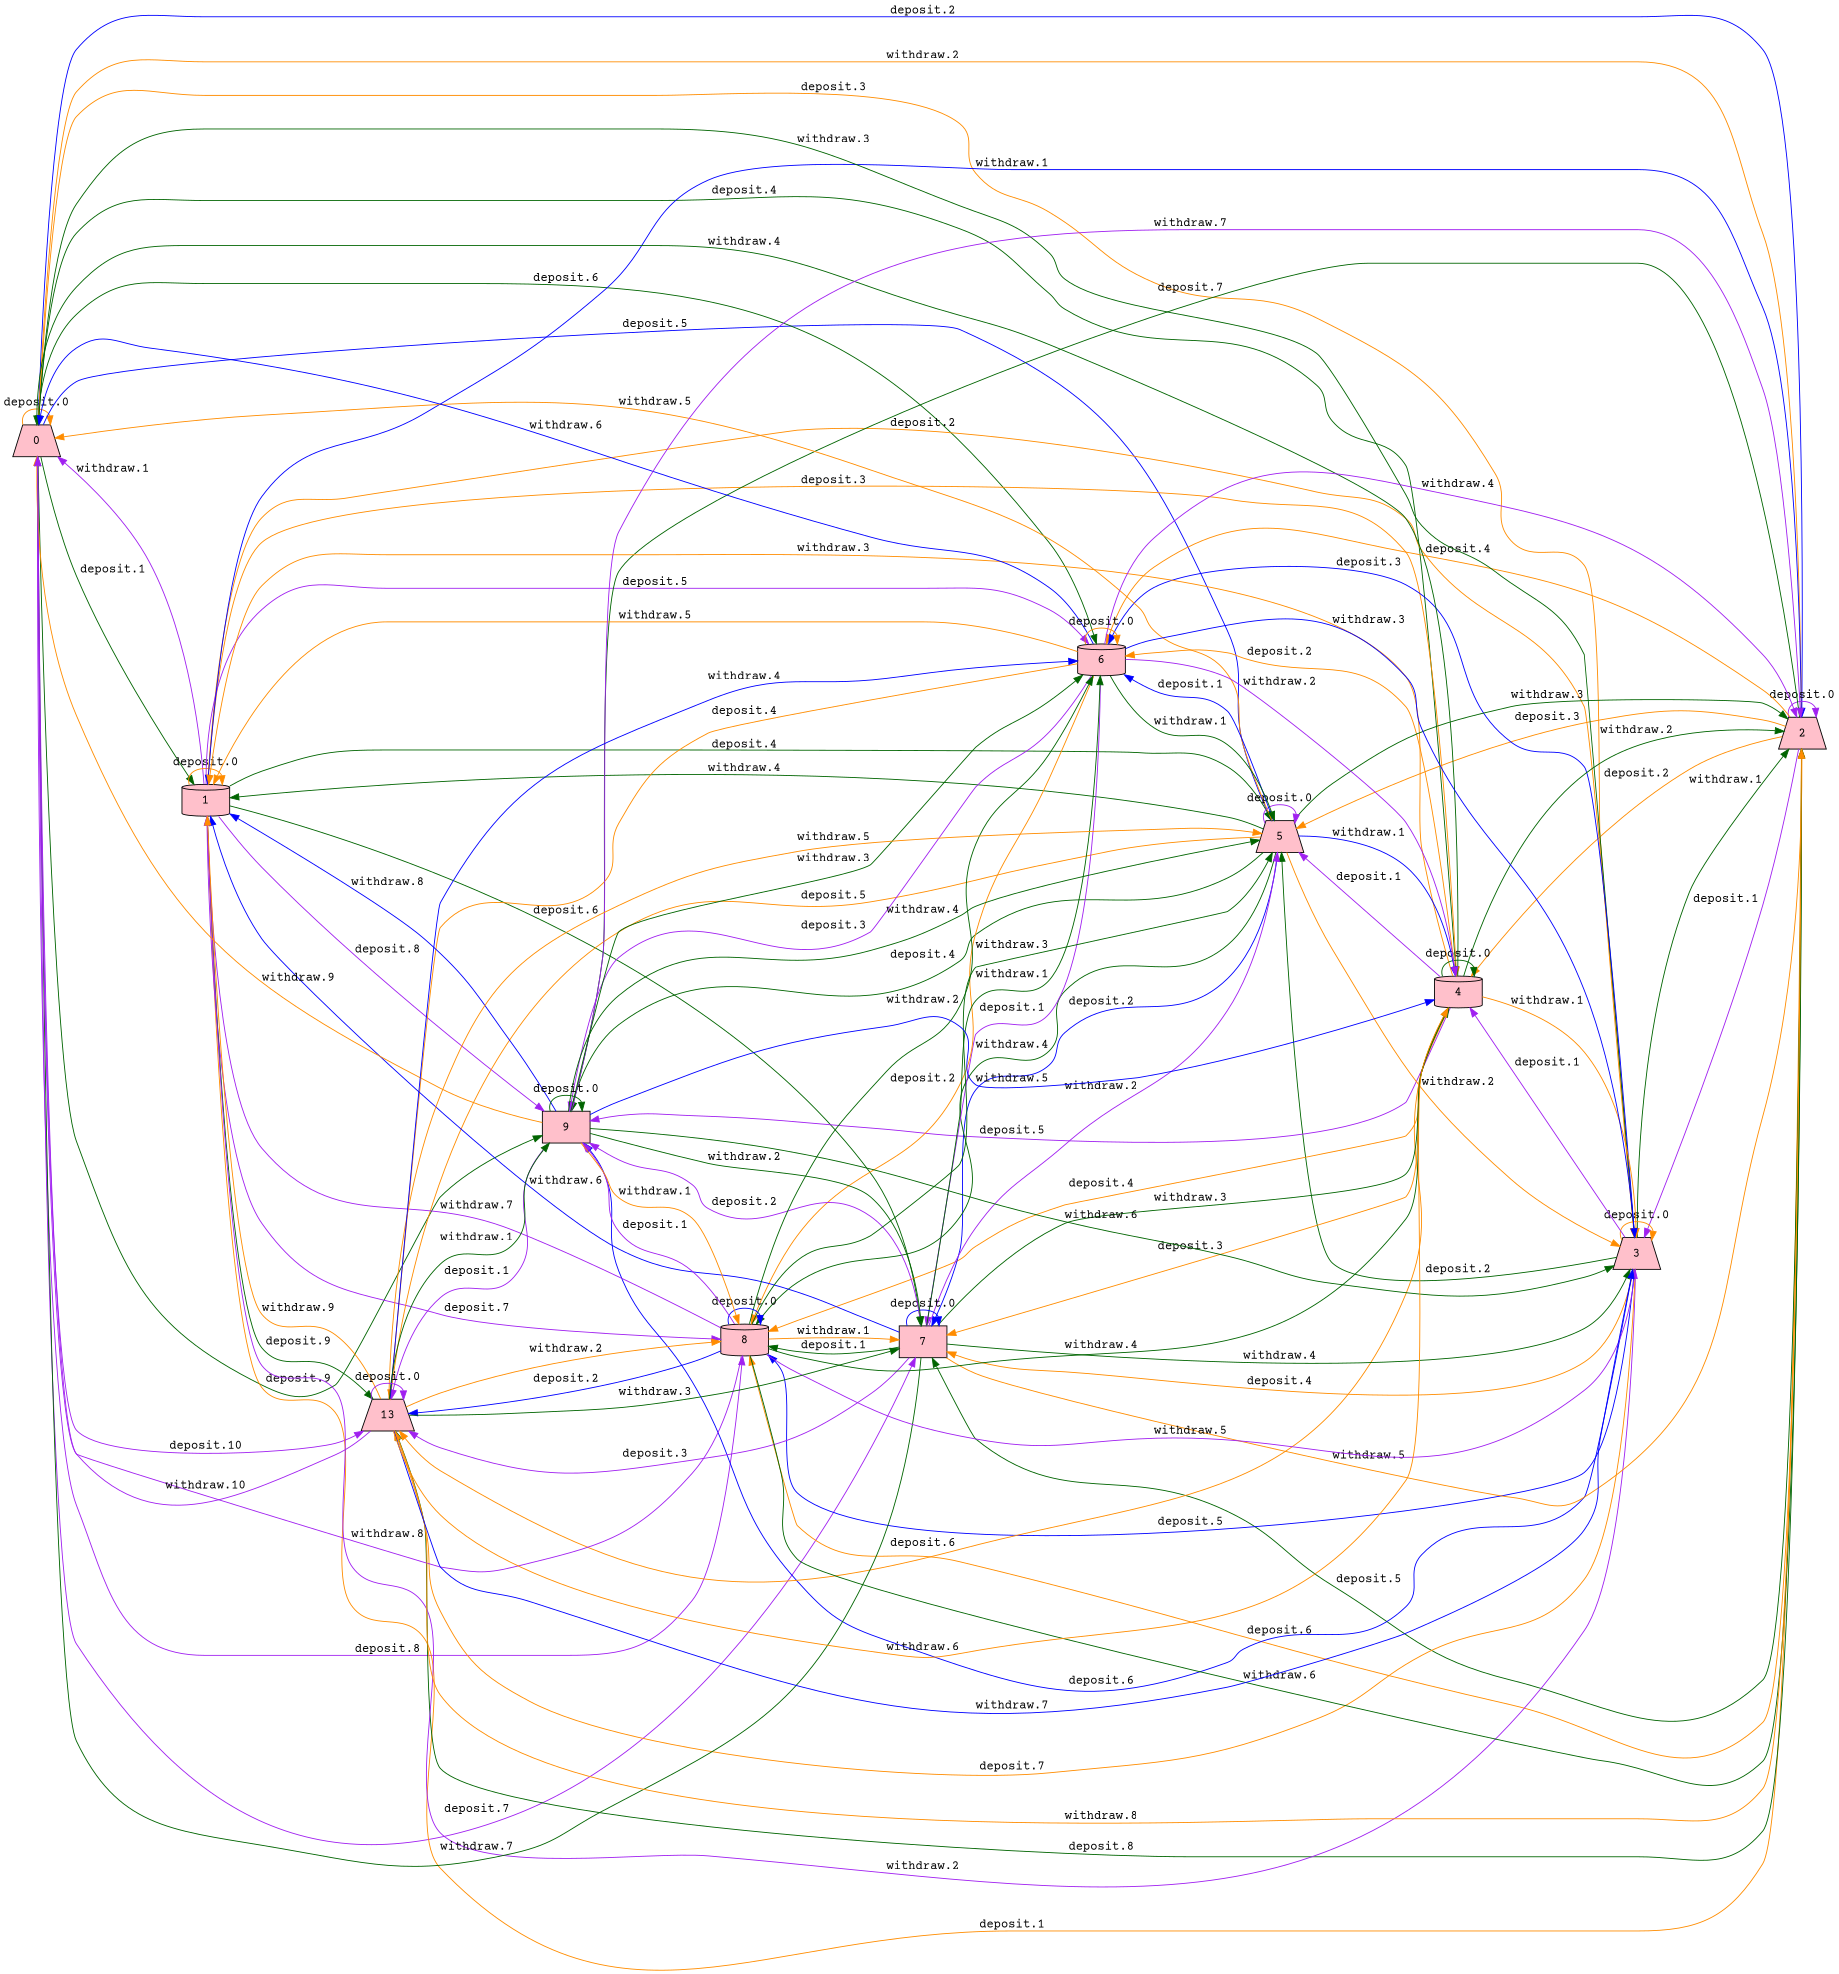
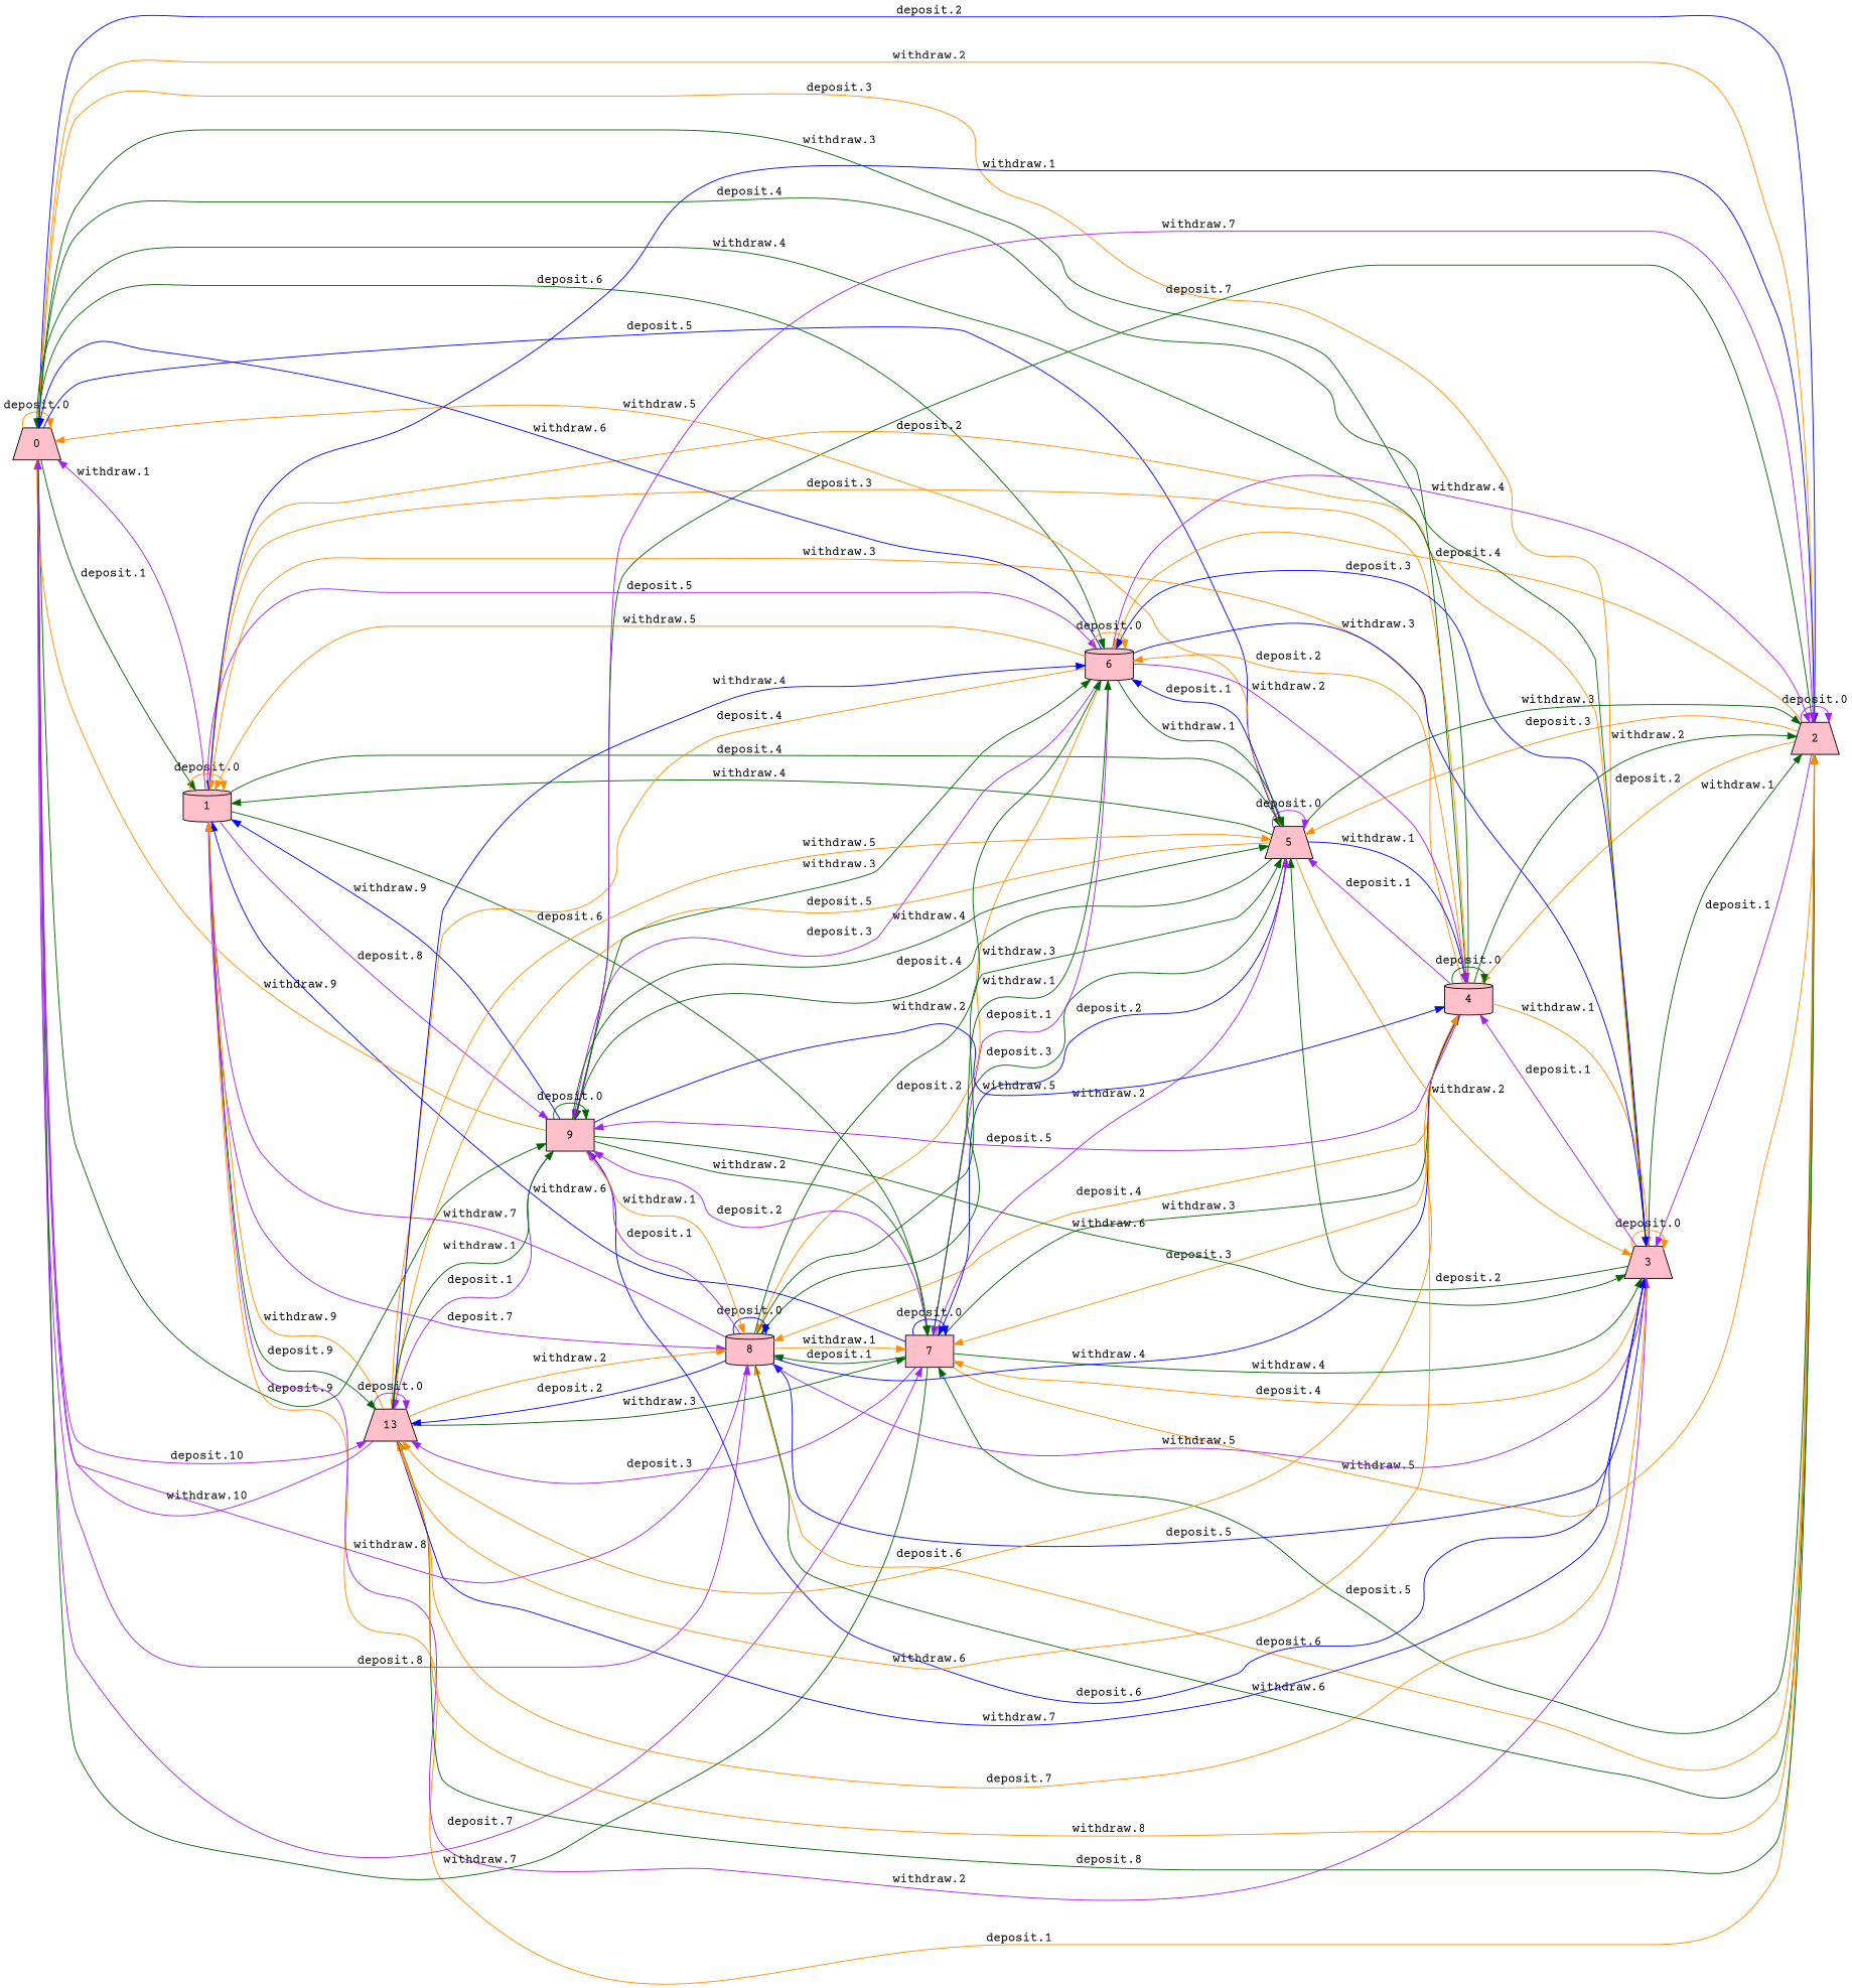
  digraph {
    fontname="Courier Prime"
    rankdir=LR
    node [fillcolor=pink fontname="Courier Prime" shape=trapezium style=filled]
    edge [color=darkgreen fontname="Courier Prime"]
    0
    1 [shape=cylinder]
    2
    3
    4 [shape=cylinder]
    5
    6 [shape=cylinder]
    7 [shape=box]
    8 [shape=cylinder]
    9 [shape=box]
    n11 [label=13]
    0 -> 0 [color=darkorange label="deposit.0"]
    0 -> 1 [label="deposit.1"]
    0 -> 2 [color=blue label="deposit.2"]
    0 -> 3 [color=darkorange label="deposit.3"]
    0 -> 4 [label="deposit.4"]
    0 -> 5 [color=blue label="deposit.5"]
    0 -> 6 [label="deposit.6"]
    0 -> 7 [color=purple label="deposit.7"]
    0 -> 8 [color=purple label="deposit.8"]
    0 -> 9 [label="deposit.9"]
    0 -> n11 [color=purple label="deposit.10"]
    1 -> 0 [color=purple label="withdraw.1"]
    1 -> 1 [color=darkorange label="deposit.0"]
    1 -> 2 [color=darkorange label="deposit.1"]
    1 -> 3 [color=darkorange label="deposit.2"]
    1 -> 4 [color=darkorange label="deposit.3"]
    1 -> 5 [label="deposit.4"]
    1 -> 6 [color=purple label="deposit.5"]
    1 -> 7 [label="deposit.6"]
    1 -> 8 [color=purple label="deposit.7"]
    1 -> 9 [color=purple label="deposit.8"]
    1 -> n11 [label="deposit.9"]
    2 -> 0 [color=darkorange label="withdraw.2"]
    2 -> 1 [color=blue label="withdraw.1"]
    2 -> 2 [color=purple label="deposit.0"]
    2 -> 3 [color=purple label="deposit.1"]
    2 -> 4 [color=darkorange label="deposit.2"]
    2 -> 5 [color=darkorange label="deposit.3"]
    2 -> 6 [color=darkorange label="deposit.4"]
    2 -> 7 [label="deposit.5"]
    2 -> 8 [color=darkorange label="deposit.6"]
    2 -> 9 [label="deposit.7"]
    2 -> n11 [label="deposit.8"]
    3 -> 0 [label="withdraw.3"]
    3 -> 1 [color=purple label="withdraw.2"]
    3 -> 2 [label="withdraw.1"]
    3 -> 3 [color=darkorange label="deposit.0"]
    3 -> 4 [color=purple label="deposit.1"]
    3 -> 5 [label="deposit.2"]
    3 -> 6 [color=blue label="deposit.3"]
    3 -> 7 [color=darkorange label="deposit.4"]
    3 -> 8 [color=blue label="deposit.5"]
    3 -> 9 [color=blue label="deposit.6"]
    3 -> n11 [color=darkorange label="deposit.7"]
    4 -> 0 [label="withdraw.4"]
    4 -> 1 [color=darkorange label="withdraw.3"]
    4 -> 2 [label="withdraw.2"]
    4 -> 3 [color=darkorange label="withdraw.1"]
    4 -> 4 [label="deposit.0"]
    4 -> 5 [color=purple label="deposit.1"]
    4 -> 6 [color=darkorange label="deposit.2"]
    4 -> 7 [color=darkorange label="deposit.3"]
    4 -> 8 [color=darkorange label="deposit.4"]
    4 -> 9 [color=purple label="deposit.5"]
    4 -> n11 [color=darkorange label="deposit.6"]
    5 -> 0 [color=darkorange label="withdraw.5"]
    5 -> 1 [label="withdraw.4"]
    5 -> 2 [label="withdraw.3"]
    5 -> 3 [color=darkorange label="withdraw.2"]
    5 -> 4 [color=blue label="withdraw.1"]
    5 -> 5 [color=purple label="deposit.0"]
    5 -> 6 [color=blue label="deposit.1"]
    5 -> 7 [color=blue label="deposit.2"]
-   5 -> 8 [label="withdraw.4"]
+   5 -> 8 [label="deposit.3"]
    5 -> 9 [label="deposit.4"]
    5 -> n11 [color=darkorange label="deposit.5"]
    6 -> 0 [color=blue label="withdraw.6"]
    6 -> 1 [color=darkorange label="withdraw.5"]
    6 -> 2 [color=purple label="withdraw.4"]
    6 -> 3 [color=blue label="withdraw.3"]
    6 -> 4 [color=purple label="withdraw.2"]
    6 -> 5 [label="withdraw.1"]
    6 -> 6 [color=darkorange label="deposit.0"]
    6 -> 7 [color=purple label="deposit.1"]
    6 -> 8 [color=darkorange label="deposit.2"]
    6 -> 9 [color=purple label="deposit.3"]
    6 -> n11 [color=darkorange label="deposit.4"]
    7 -> 0 [label="withdraw.7"]
    7 -> 1 [color=blue label="withdraw.6"]
    7 -> 2 [color=darkorange label="withdraw.5"]
    7 -> 3 [label="withdraw.4"]
    7 -> 4 [label="withdraw.3"]
    7 -> 5 [color=purple label="withdraw.2"]
    7 -> 6 [label="withdraw.1"]
    7 -> 7 [color=blue label="deposit.0"]
    7 -> 8 [label="deposit.1"]
    7 -> 9 [color=purple label="deposit.2"]
    7 -> n11 [color=purple label="deposit.3"]
    8 -> 0 [color=purple label="withdraw.8"]
    8 -> 1 [color=purple label="withdraw.7"]
    8 -> 2 [label="withdraw.6"]
    8 -> 3 [color=purple label="withdraw.5"]
-   8 -> 4 [label="withdraw.4"]
+   8 -> 4 [color=blue label="withdraw.4"]
    8 -> 5 [label="withdraw.3"]
    8 -> 6 [label="withdraw.2"]
    8 -> 7 [color=darkorange label="withdraw.1"]
    8 -> 8 [color=blue label="deposit.0"]
    8 -> 9 [color=purple label="deposit.1"]
    8 -> n11 [color=blue label="deposit.2"]
    9 -> 0 [color=darkorange label="withdraw.9"]
-   9 -> 1 [color=blue label="withdraw.8"]
+   9 -> 1 [color=blue label="withdraw.9"]
    9 -> 2 [color=purple label="withdraw.7"]
    9 -> 3 [label="withdraw.6"]
    9 -> 4 [color=blue label="withdraw.5"]
    9 -> 5 [label="withdraw.4"]
    9 -> 6 [label="withdraw.3"]
    9 -> 7 [label="withdraw.2"]
    9 -> 8 [color=darkorange label="withdraw.1"]
    9 -> 9 [label="deposit.0"]
    9 -> n11 [color=purple label="deposit.1"]
    n11 -> 0 [color=purple label="withdraw.10"]
    n11 -> 1 [color=darkorange label="withdraw.9"]
    n11 -> 2 [color=darkorange label="withdraw.8"]
    n11 -> 3 [color=blue label="withdraw.7"]
    n11 -> 4 [color=darkorange label="withdraw.6"]
    n11 -> 5 [color=darkorange label="withdraw.5"]
    n11 -> 6 [color=blue label="withdraw.4"]
    n11 -> 7 [label="withdraw.3"]
    n11 -> 8 [color=darkorange label="withdraw.2"]
    n11 -> 9 [label="withdraw.1"]
    n11 -> n11 [color=purple label="deposit.0"]
  }
